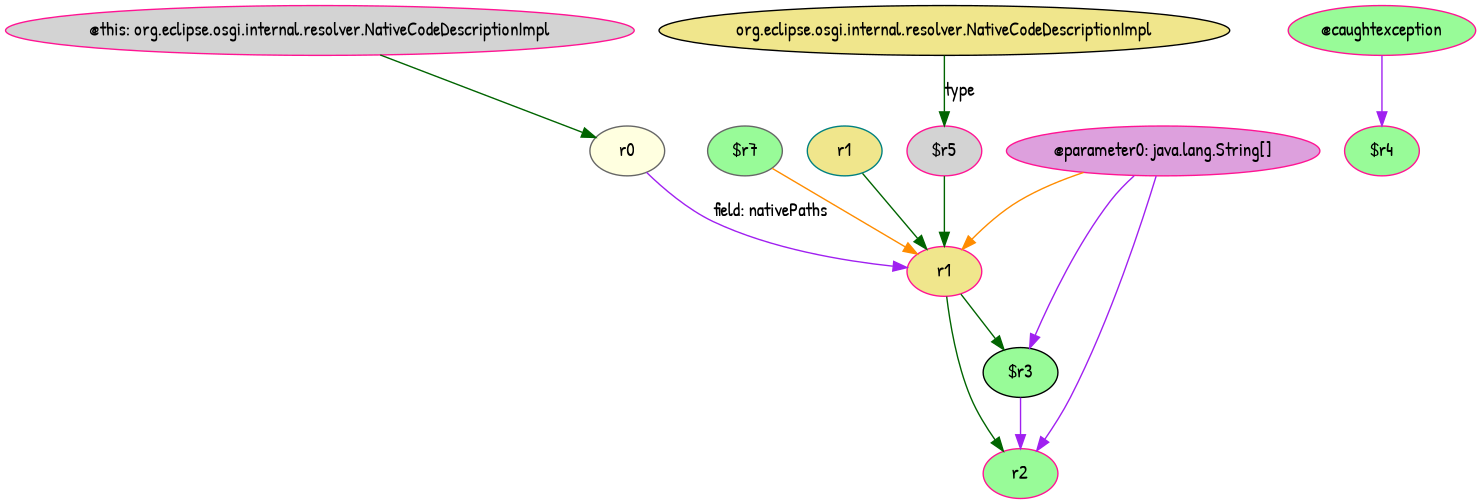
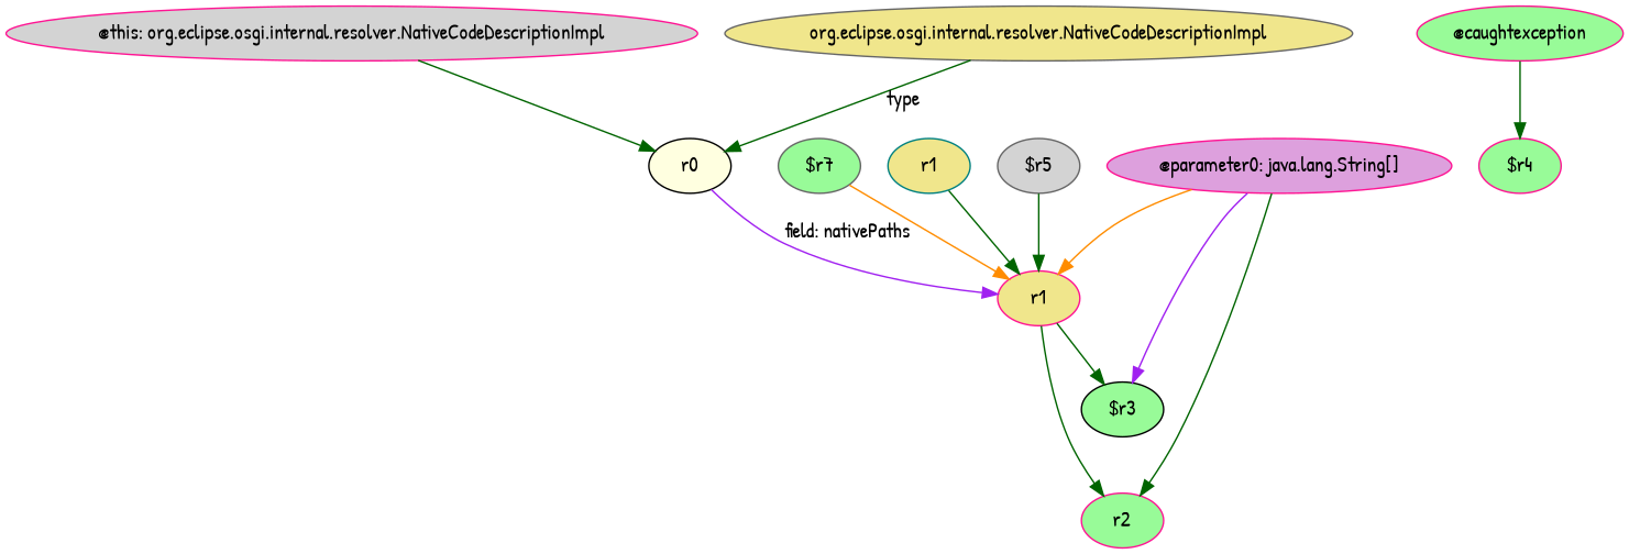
  digraph {
    fontname="Patrick Hand"
    node [color=deeppink fillcolor=palegreen fontname="Patrick Hand" style=filled]
    edge [color=darkgreen fontname="Patrick Hand"]
    n1 [fillcolor=lightgrey label="@this: org.eclipse.osgi.internal.resolver.NativeCodeDescriptionImpl"]
-   n2 [color=gray40 fillcolor=lightyellow label=r0]
+   n2 [color=black fillcolor=lightyellow label=r0]
    n3 [fillcolor=khaki label=r1]
    n4 [color=black label="$r3"]
    n5 [label=r2]
-   n6 [color=black fillcolor=khaki label="org.eclipse.osgi.internal.resolver.NativeCodeDescriptionImpl"]
+   n6 [color=gray40 fillcolor=khaki label="org.eclipse.osgi.internal.resolver.NativeCodeDescriptionImpl"]
    n7 [fillcolor=plum label="@parameter0: java.lang.String[]"]
    n8 [color=gray40 label="$r7"]
    n9 [color=teal fillcolor=khaki label=r1]
-   n10 [fillcolor=lightgrey label="$r5"]
+   n10 [color=gray40 fillcolor=lightgrey label="$r5"]
    n11 [label="@caughtexception"]
    n12 [label="$r4"]
    n1 -> n2
    n2 -> n3 [color=purple label="field: nativePaths"]
    n3 -> n4
    n3 -> n5
-   n4 -> n5 [color=purple]
-   n6 -> n10 [label=type]
+   n6 -> n2 [label=type]
    n7 -> n3 [color=darkorange]
    n7 -> n4 [color=purple]
-   n7 -> n5 [color=purple]
+   n7 -> n5
    n8 -> n3 [color=darkorange]
    n9 -> n3
    n10 -> n3
-   n11 -> n12 [color=purple]
+   n11 -> n12
  }
